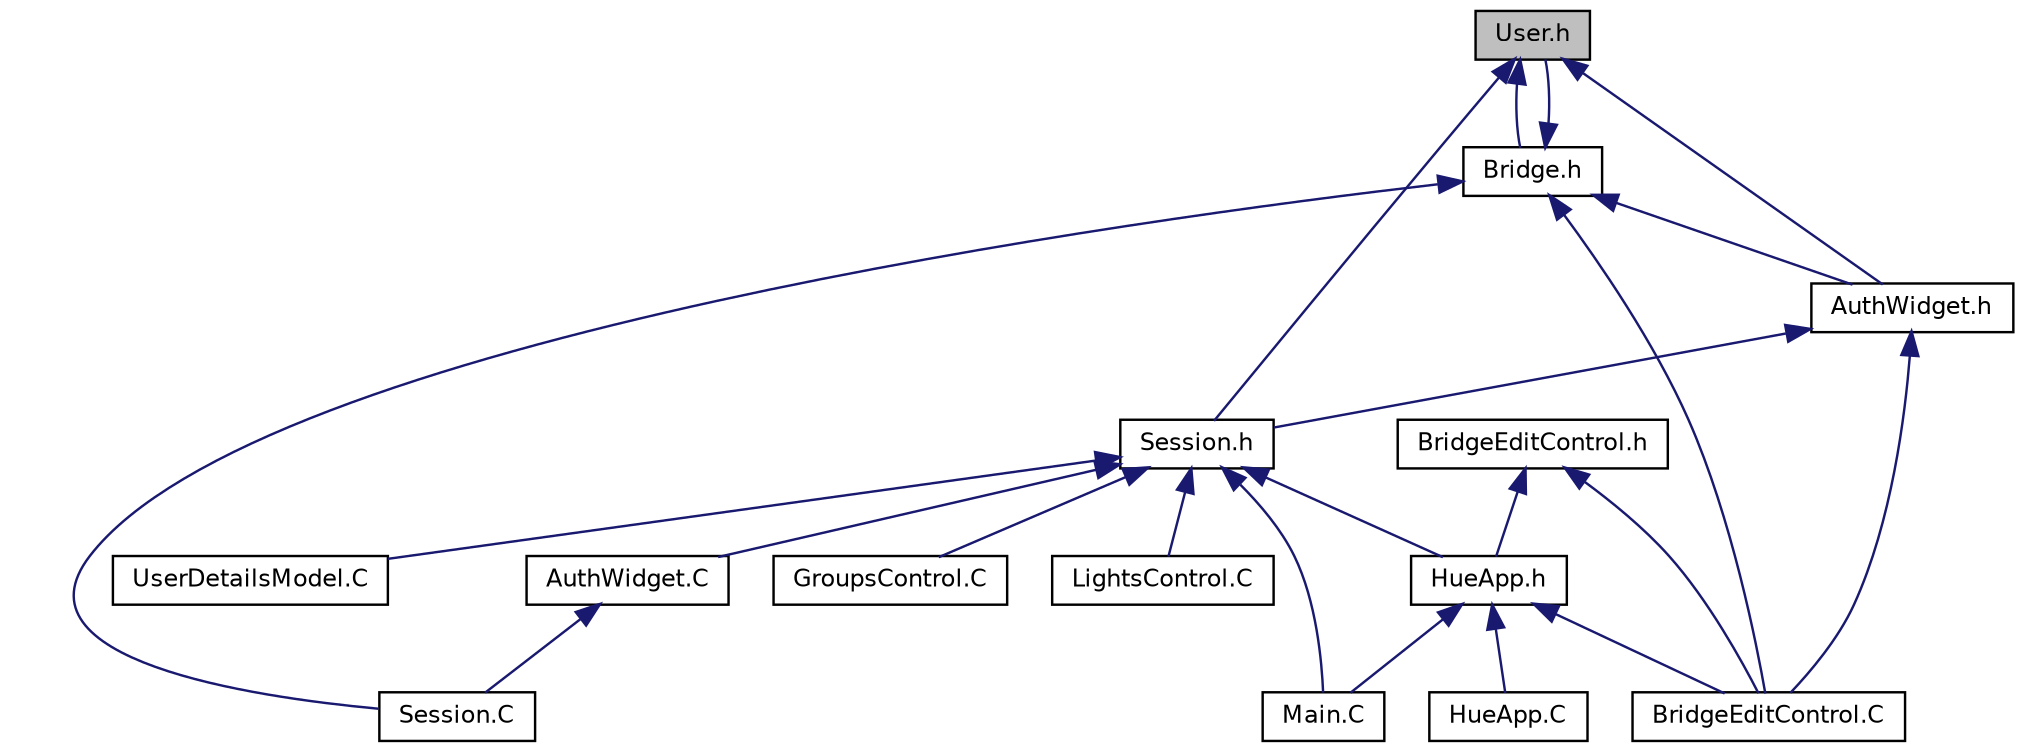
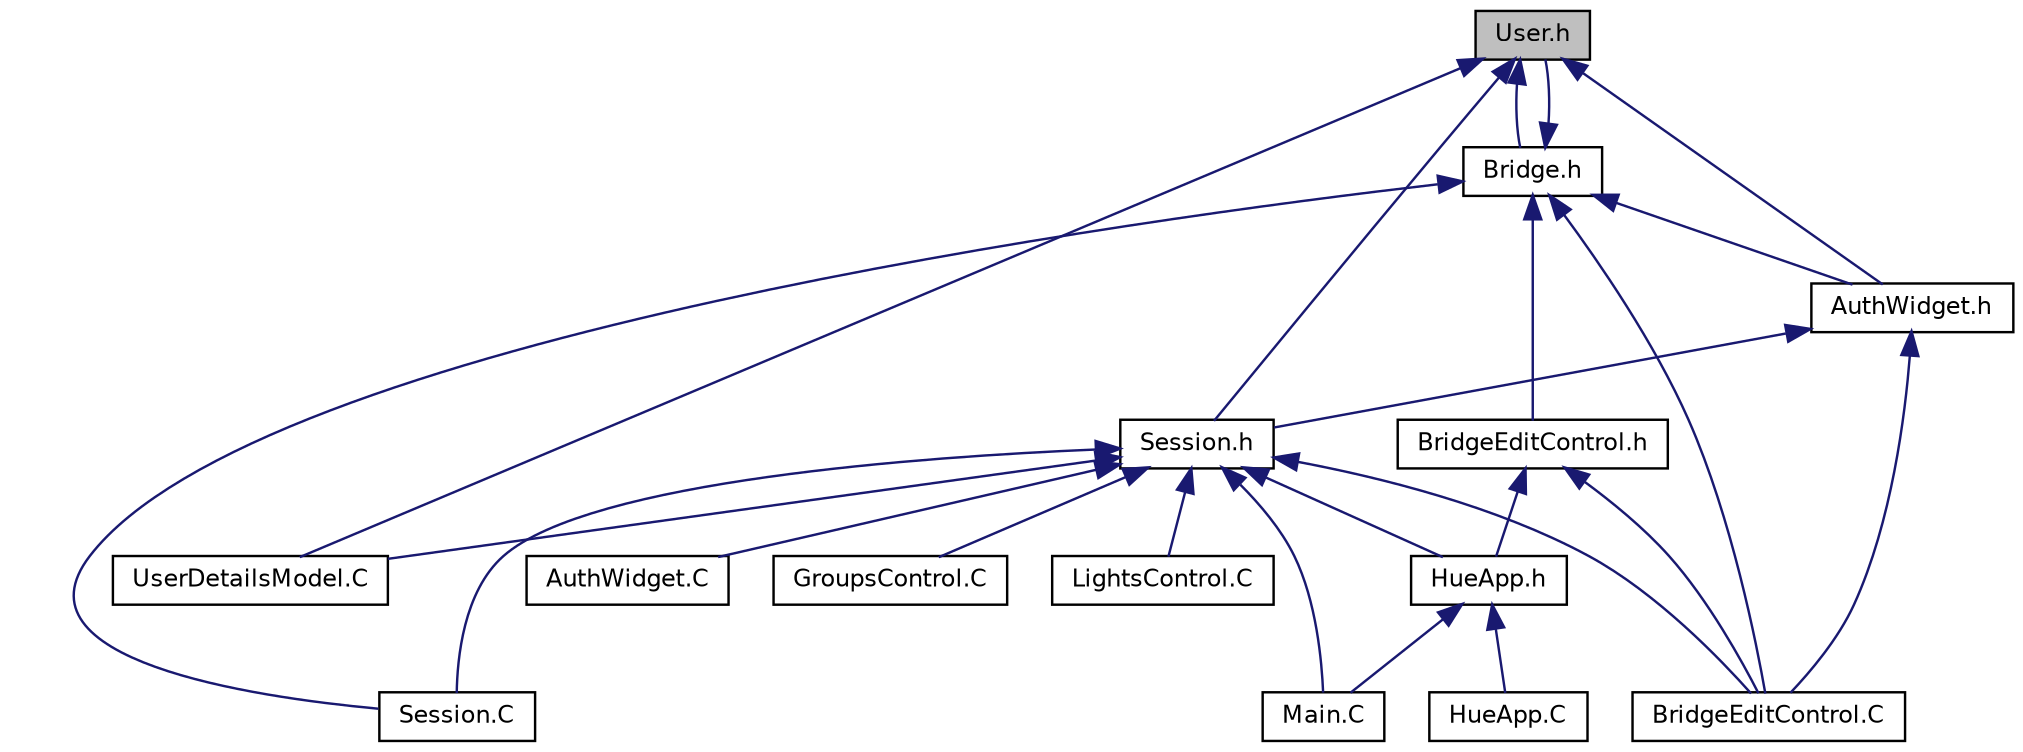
  digraph {
    node [color=black fillcolor=white fontname=Helvetica fontsize=10 shape=record style=filled]
    edge [color=midnightblue dir=back fontname=Helvetica fontsize=10 labelfontname=Helvetica labelfontsize=10 style=solid]
    n1 [fillcolor=grey75 fontcolor=black height=0.2 label="User.h" width=0.4]
    n2 [height=0.2 label="Session.h" width=0.4]
    n3 [height=0.2 label="UserDetailsModel.C" width=0.4]
    n4 [height=0.2 label="Bridge.h" width=0.4]
    n5 [height=0.2 label="AuthWidget.h" width=0.4]
    n6 [height=0.2 label="AuthWidget.C" width=0.4]
    n7 [height=0.2 label="BridgeEditControl.C" width=0.4]
    n8 [height=0.2 label="GroupsControl.C" width=0.4]
    n9 [height=0.2 label="HueApp.h" width=0.4]
    n10 [height=0.2 label="Main.C" width=0.4]
    n11 [height=0.2 label="LightsControl.C" width=0.4]
    n12 [height=0.2 label="Session.C" width=0.4]
    n13 [height=0.2 label="BridgeEditControl.h" width=0.4]
    n14 [height=0.2 label="HueApp.C" width=0.4]
    n1 -> n2
+   n1 -> n3
    n1 -> n4
    n1 -> n5
    n2 -> n3
    n2 -> n6
-   n9 -> n7
+   n2 -> n7
    n2 -> n8
    n2 -> n9
    n2 -> n10
    n2 -> n11
-   n6 -> n12
+   n2 -> n12
    n4 -> n1
    n4 -> n5
    n4 -> n7
    n4 -> n12
+   n4 -> n13
    n5 -> n2
    n5 -> n7
    n9 -> n10
    n9 -> n14
    n13 -> n7
    n13 -> n9
  }
